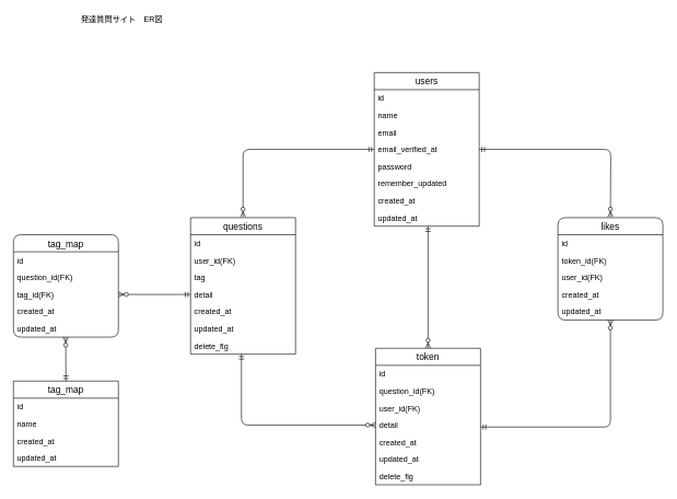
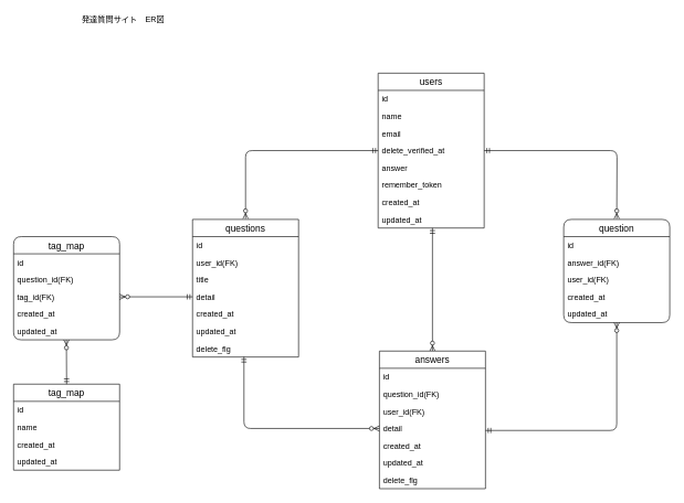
  <mxCell id="0" />
  <mxCell id="1" parent="0" />
  <mxCell id="2" value="発達質問サイト　ER図" style="text;html=1;align=center;verticalAlign=middle;resizable=0;points=[];autosize=1;" vertex="1" parent="1"><mxGeometry x="115" y="20" width="140" height="20" as="geometry" /></mxCell>
  <mxCell id="3" value="" style="fontSize=12;html=1;endArrow=ERzeroToMany;startArrow=ERmandOne;verticalAlign=middle;entryX=0.5;entryY=0;entryDx=0;entryDy=0;" edge="1" parent="1" target="24"><mxGeometry width="100" height="100" relative="1" as="geometry"><mxPoint x="652" y="344" as="sourcePoint" /><mxPoint x="649.41" y="454" as="targetPoint" /></mxGeometry></mxCell>
  <mxCell id="4" value="tag_map" style="swimlane;fontStyle=0;childLayout=stackLayout;horizontal=1;startSize=26;horizontalStack=0;resizeParent=1;resizeParentMax=0;resizeLast=0;collapsible=1;marginBottom=0;align=center;fontSize=14;rounded=1;" vertex="1" parent="1"><mxGeometry x="20" y="357" width="160" height="156" as="geometry" /></mxCell>
  <mxCell id="5" value="id" style="text;strokeColor=none;fillColor=none;spacingLeft=4;spacingRight=4;overflow=hidden;rotatable=0;points=[[0,0.5],[1,0.5]];portConstraint=eastwest;fontSize=12;" vertex="1" parent="4"><mxGeometry y="26" width="160" height="26" as="geometry" /></mxCell>
  <mxCell id="6" value="question_id(FK)" style="text;strokeColor=none;fillColor=none;spacingLeft=4;spacingRight=4;overflow=hidden;rotatable=0;points=[[0,0.5],[1,0.5]];portConstraint=eastwest;fontSize=12;" vertex="1" parent="4"><mxGeometry y="52" width="160" height="26" as="geometry" /></mxCell>
  <mxCell id="7" value="tag_id(FK)" style="text;strokeColor=none;fillColor=none;spacingLeft=4;spacingRight=4;overflow=hidden;rotatable=0;points=[[0,0.5],[1,0.5]];portConstraint=eastwest;fontSize=12;" vertex="1" parent="4"><mxGeometry y="78" width="160" height="26" as="geometry" /></mxCell>
  <mxCell id="8" value="created_at" style="text;strokeColor=none;fillColor=none;spacingLeft=4;spacingRight=4;overflow=hidden;rotatable=0;points=[[0,0.5],[1,0.5]];portConstraint=eastwest;fontSize=12;" vertex="1" parent="4"><mxGeometry y="104" width="160" height="26" as="geometry" /></mxCell>
  <mxCell id="9" value="updated_at" style="text;strokeColor=none;fillColor=none;spacingLeft=4;spacingRight=4;overflow=hidden;rotatable=0;points=[[0,0.5],[1,0.5]];portConstraint=eastwest;fontSize=12;" vertex="1" parent="4"><mxGeometry y="130" width="160" height="26" as="geometry" /></mxCell>
  <mxCell id="10" value="tag_map" style="swimlane;fontStyle=0;childLayout=stackLayout;horizontal=1;startSize=26;horizontalStack=0;resizeParent=1;resizeParentMax=0;resizeLast=0;collapsible=1;marginBottom=0;align=center;fontSize=14;" vertex="1" parent="1"><mxGeometry x="20" y="580" width="160" height="130" as="geometry" /></mxCell>
  <mxCell id="11" value="id" style="text;strokeColor=none;fillColor=none;spacingLeft=4;spacingRight=4;overflow=hidden;rotatable=0;points=[[0,0.5],[1,0.5]];portConstraint=eastwest;fontSize=12;" vertex="1" parent="10"><mxGeometry y="26" width="160" height="26" as="geometry" /></mxCell>
  <mxCell id="12" value="name" style="text;strokeColor=none;fillColor=none;spacingLeft=4;spacingRight=4;overflow=hidden;rotatable=0;points=[[0,0.5],[1,0.5]];portConstraint=eastwest;fontSize=12;" vertex="1" parent="10"><mxGeometry y="52" width="160" height="26" as="geometry" /></mxCell>
  <mxCell id="13" value="created_at" style="text;strokeColor=none;fillColor=none;spacingLeft=4;spacingRight=4;overflow=hidden;rotatable=0;points=[[0,0.5],[1,0.5]];portConstraint=eastwest;fontSize=12;" vertex="1" parent="10"><mxGeometry y="78" width="160" height="26" as="geometry" /></mxCell>
  <mxCell id="14" value="updated_at" style="text;strokeColor=none;fillColor=none;spacingLeft=4;spacingRight=4;overflow=hidden;rotatable=0;points=[[0,0.5],[1,0.5]];portConstraint=eastwest;fontSize=12;" vertex="1" parent="10"><mxGeometry y="104" width="160" height="26" as="geometry" /></mxCell>
  <mxCell id="15" value="users" style="swimlane;fontStyle=0;childLayout=stackLayout;horizontal=1;startSize=26;horizontalStack=0;resizeParent=1;resizeParentMax=0;resizeLast=0;collapsible=1;marginBottom=0;align=center;fontSize=14;" vertex="1" parent="1"><mxGeometry x="570" y="110" width="160" height="234" as="geometry" /></mxCell>
  <mxCell id="16" value="id" style="text;strokeColor=none;fillColor=none;spacingLeft=4;spacingRight=4;overflow=hidden;rotatable=0;points=[[0,0.5],[1,0.5]];portConstraint=eastwest;fontSize=12;" vertex="1" parent="15"><mxGeometry y="26" width="160" height="26" as="geometry" /></mxCell>
  <mxCell id="17" value="name&#10;" style="text;strokeColor=none;fillColor=none;spacingLeft=4;spacingRight=4;overflow=hidden;rotatable=0;points=[[0,0.5],[1,0.5]];portConstraint=eastwest;fontSize=12;" vertex="1" parent="15"><mxGeometry y="52" width="160" height="26" as="geometry" /></mxCell>
  <mxCell id="18" value="email" style="text;strokeColor=none;fillColor=none;spacingLeft=4;spacingRight=4;overflow=hidden;rotatable=0;points=[[0,0.5],[1,0.5]];portConstraint=eastwest;fontSize=12;" vertex="1" parent="15"><mxGeometry y="78" width="160" height="26" as="geometry" /></mxCell>
- <mxCell id="19" value="email_verified_at" style="text;strokeColor=none;fillColor=none;spacingLeft=4;spacingRight=4;overflow=hidden;rotatable=0;points=[[0,0.5],[1,0.5]];portConstraint=eastwest;fontSize=12;" vertex="1" parent="15"><mxGeometry y="104" width="160" height="26" as="geometry" /></mxCell>
- <mxCell id="20" value="password" style="text;strokeColor=none;fillColor=none;spacingLeft=4;spacingRight=4;overflow=hidden;rotatable=0;points=[[0,0.5],[1,0.5]];portConstraint=eastwest;fontSize=12;" vertex="1" parent="15"><mxGeometry y="130" width="160" height="26" as="geometry" /></mxCell>
- <mxCell id="21" value="remember_updated" style="text;strokeColor=none;fillColor=none;spacingLeft=4;spacingRight=4;overflow=hidden;rotatable=0;points=[[0,0.5],[1,0.5]];portConstraint=eastwest;fontSize=12;" vertex="1" parent="15"><mxGeometry y="156" width="160" height="26" as="geometry" /></mxCell>
+ <mxCell id="19" value="delete_verified_at" style="text;strokeColor=none;fillColor=none;spacingLeft=4;spacingRight=4;overflow=hidden;rotatable=0;points=[[0,0.5],[1,0.5]];portConstraint=eastwest;fontSize=12;" vertex="1" parent="15"><mxGeometry y="104" width="160" height="26" as="geometry" /></mxCell>
+ <mxCell id="20" value="answer" style="text;strokeColor=none;fillColor=none;spacingLeft=4;spacingRight=4;overflow=hidden;rotatable=0;points=[[0,0.5],[1,0.5]];portConstraint=eastwest;fontSize=12;" vertex="1" parent="15"><mxGeometry y="130" width="160" height="26" as="geometry" /></mxCell>
+ <mxCell id="21" value="remember_token" style="text;strokeColor=none;fillColor=none;spacingLeft=4;spacingRight=4;overflow=hidden;rotatable=0;points=[[0,0.5],[1,0.5]];portConstraint=eastwest;fontSize=12;" vertex="1" parent="15"><mxGeometry y="156" width="160" height="26" as="geometry" /></mxCell>
  <mxCell id="22" value="created_at" style="text;strokeColor=none;fillColor=none;spacingLeft=4;spacingRight=4;overflow=hidden;rotatable=0;points=[[0,0.5],[1,0.5]];portConstraint=eastwest;fontSize=12;" vertex="1" parent="15"><mxGeometry y="182" width="160" height="26" as="geometry" /></mxCell>
  <mxCell id="23" value="updated_at" style="text;strokeColor=none;fillColor=none;spacingLeft=4;spacingRight=4;overflow=hidden;rotatable=0;points=[[0,0.5],[1,0.5]];portConstraint=eastwest;fontSize=12;" vertex="1" parent="15"><mxGeometry y="208" width="160" height="26" as="geometry" /></mxCell>
- <mxCell id="24" value="token" style="swimlane;fontStyle=0;childLayout=stackLayout;horizontal=1;startSize=26;horizontalStack=0;resizeParent=1;resizeParentMax=0;resizeLast=0;collapsible=1;marginBottom=0;align=center;fontSize=14;" vertex="1" parent="1"><mxGeometry x="572" y="530" width="160" height="208" as="geometry" /></mxCell>
+ <mxCell id="24" value="answers" style="swimlane;fontStyle=0;childLayout=stackLayout;horizontal=1;startSize=26;horizontalStack=0;resizeParent=1;resizeParentMax=0;resizeLast=0;collapsible=1;marginBottom=0;align=center;fontSize=14;" vertex="1" parent="1"><mxGeometry x="572" y="530" width="160" height="208" as="geometry" /></mxCell>
  <mxCell id="25" value="id" style="text;strokeColor=none;fillColor=none;spacingLeft=4;spacingRight=4;overflow=hidden;rotatable=0;points=[[0,0.5],[1,0.5]];portConstraint=eastwest;fontSize=12;" vertex="1" parent="24"><mxGeometry y="26" width="160" height="26" as="geometry" /></mxCell>
  <mxCell id="26" value="question_id(FK)" style="text;strokeColor=none;fillColor=none;spacingLeft=4;spacingRight=4;overflow=hidden;rotatable=0;points=[[0,0.5],[1,0.5]];portConstraint=eastwest;fontSize=12;" vertex="1" parent="24"><mxGeometry y="52" width="160" height="26" as="geometry" /></mxCell>
  <mxCell id="27" value="user_id(FK)" style="text;strokeColor=none;fillColor=none;spacingLeft=4;spacingRight=4;overflow=hidden;rotatable=0;points=[[0,0.5],[1,0.5]];portConstraint=eastwest;fontSize=12;" vertex="1" parent="24"><mxGeometry y="78" width="160" height="26" as="geometry" /></mxCell>
  <mxCell id="28" value="detail" style="text;strokeColor=none;fillColor=none;spacingLeft=4;spacingRight=4;overflow=hidden;rotatable=0;points=[[0,0.5],[1,0.5]];portConstraint=eastwest;fontSize=12;" vertex="1" parent="24"><mxGeometry y="104" width="160" height="26" as="geometry" /></mxCell>
  <mxCell id="29" value="created_at" style="text;strokeColor=none;fillColor=none;spacingLeft=4;spacingRight=4;overflow=hidden;rotatable=0;points=[[0,0.5],[1,0.5]];portConstraint=eastwest;fontSize=12;" vertex="1" parent="24"><mxGeometry y="130" width="160" height="26" as="geometry" /></mxCell>
  <mxCell id="30" value="updated_at" style="text;strokeColor=none;fillColor=none;spacingLeft=4;spacingRight=4;overflow=hidden;rotatable=0;points=[[0,0.5],[1,0.5]];portConstraint=eastwest;fontSize=12;" vertex="1" parent="24"><mxGeometry y="156" width="160" height="26" as="geometry" /></mxCell>
  <mxCell id="31" value="delete_flg" style="text;strokeColor=none;fillColor=none;spacingLeft=4;spacingRight=4;overflow=hidden;rotatable=0;points=[[0,0.5],[1,0.5]];portConstraint=eastwest;fontSize=12;" vertex="1" parent="24"><mxGeometry y="182" width="160" height="26" as="geometry" /></mxCell>
  <mxCell id="32" value="questions" style="swimlane;fontStyle=0;childLayout=stackLayout;horizontal=1;startSize=26;horizontalStack=0;resizeParent=1;resizeParentMax=0;resizeLast=0;collapsible=1;marginBottom=0;align=center;fontSize=14;" vertex="1" parent="1"><mxGeometry x="290" y="331" width="160" height="208" as="geometry" /></mxCell>
  <mxCell id="33" value="id" style="text;strokeColor=none;fillColor=none;spacingLeft=4;spacingRight=4;overflow=hidden;rotatable=0;points=[[0,0.5],[1,0.5]];portConstraint=eastwest;fontSize=12;" vertex="1" parent="32"><mxGeometry y="26" width="160" height="26" as="geometry" /></mxCell>
  <mxCell id="34" value="user_id(FK)" style="text;strokeColor=none;fillColor=none;spacingLeft=4;spacingRight=4;overflow=hidden;rotatable=0;points=[[0,0.5],[1,0.5]];portConstraint=eastwest;fontSize=12;" vertex="1" parent="32"><mxGeometry y="52" width="160" height="26" as="geometry" /></mxCell>
- <mxCell id="35" value="tag" style="text;strokeColor=none;fillColor=none;spacingLeft=4;spacingRight=4;overflow=hidden;rotatable=0;points=[[0,0.5],[1,0.5]];portConstraint=eastwest;fontSize=12;" vertex="1" parent="32"><mxGeometry y="78" width="160" height="26" as="geometry" /></mxCell>
+ <mxCell id="35" value="title" style="text;strokeColor=none;fillColor=none;spacingLeft=4;spacingRight=4;overflow=hidden;rotatable=0;points=[[0,0.5],[1,0.5]];portConstraint=eastwest;fontSize=12;" vertex="1" parent="32"><mxGeometry y="78" width="160" height="26" as="geometry" /></mxCell>
  <mxCell id="36" value="detail" style="text;strokeColor=none;fillColor=none;spacingLeft=4;spacingRight=4;overflow=hidden;rotatable=0;points=[[0,0.5],[1,0.5]];portConstraint=eastwest;fontSize=12;" vertex="1" parent="32"><mxGeometry y="104" width="160" height="26" as="geometry" /></mxCell>
  <mxCell id="37" value="created_at" style="text;strokeColor=none;fillColor=none;spacingLeft=4;spacingRight=4;overflow=hidden;rotatable=0;points=[[0,0.5],[1,0.5]];portConstraint=eastwest;fontSize=12;" vertex="1" parent="32"><mxGeometry y="130" width="160" height="26" as="geometry" /></mxCell>
  <mxCell id="38" value="updated_at" style="text;strokeColor=none;fillColor=none;spacingLeft=4;spacingRight=4;overflow=hidden;rotatable=0;points=[[0,0.5],[1,0.5]];portConstraint=eastwest;fontSize=12;" vertex="1" parent="32"><mxGeometry y="156" width="160" height="26" as="geometry" /></mxCell>
  <mxCell id="39" value="delete_flg" style="text;strokeColor=none;fillColor=none;spacingLeft=4;spacingRight=4;overflow=hidden;rotatable=0;points=[[0,0.5],[1,0.5]];portConstraint=eastwest;fontSize=12;" vertex="1" parent="32"><mxGeometry y="182" width="160" height="26" as="geometry" /></mxCell>
  <mxCell id="40" value="" style="edgeStyle=orthogonalEdgeStyle;fontSize=12;html=1;endArrow=ERzeroToMany;startArrow=ERmandOne;exitX=1;exitY=0.5;exitDx=0;exitDy=0;" edge="1" parent="1" source="19"><mxGeometry width="100" height="100" relative="1" as="geometry"><mxPoint x="760" y="220" as="sourcePoint" /><mxPoint x="930" y="330" as="targetPoint" /></mxGeometry></mxCell>
  <mxCell id="41" value="" style="edgeStyle=elbowEdgeStyle;fontSize=12;html=1;endArrow=ERzeroToMany;startArrow=ERmandOne;elbow=vertical;" edge="1" parent="1" target="47"><mxGeometry width="100" height="100" relative="1" as="geometry"><mxPoint x="732" y="650" as="sourcePoint" /><mxPoint x="832" y="550" as="targetPoint" /><Array as="points"><mxPoint x="840" y="650" /><mxPoint x="840" y="640" /></Array></mxGeometry></mxCell>
- <mxCell id="42" value="likes" style="swimlane;fontStyle=0;childLayout=stackLayout;horizontal=1;startSize=26;horizontalStack=0;resizeParent=1;resizeParentMax=0;resizeLast=0;collapsible=1;marginBottom=0;align=center;fontSize=14;rounded=1;" vertex="1" parent="1"><mxGeometry x="850" y="331" width="160" height="156" as="geometry" /></mxCell>
+ <mxCell id="42" value="question" style="swimlane;fontStyle=0;childLayout=stackLayout;horizontal=1;startSize=26;horizontalStack=0;resizeParent=1;resizeParentMax=0;resizeLast=0;collapsible=1;marginBottom=0;align=center;fontSize=14;rounded=1;" vertex="1" parent="1"><mxGeometry x="850" y="331" width="160" height="156" as="geometry" /></mxCell>
  <mxCell id="43" value="id" style="text;strokeColor=none;fillColor=none;spacingLeft=4;spacingRight=4;overflow=hidden;rotatable=0;points=[[0,0.5],[1,0.5]];portConstraint=eastwest;fontSize=12;" vertex="1" parent="42"><mxGeometry y="26" width="160" height="26" as="geometry" /></mxCell>
- <mxCell id="44" value="token_id(FK)" style="text;strokeColor=none;fillColor=none;spacingLeft=4;spacingRight=4;overflow=hidden;rotatable=0;points=[[0,0.5],[1,0.5]];portConstraint=eastwest;fontSize=12;" vertex="1" parent="42"><mxGeometry y="52" width="160" height="26" as="geometry" /></mxCell>
+ <mxCell id="44" value="answer_id(FK)" style="text;strokeColor=none;fillColor=none;spacingLeft=4;spacingRight=4;overflow=hidden;rotatable=0;points=[[0,0.5],[1,0.5]];portConstraint=eastwest;fontSize=12;" vertex="1" parent="42"><mxGeometry y="52" width="160" height="26" as="geometry" /></mxCell>
  <mxCell id="45" value="user_id(FK)" style="text;strokeColor=none;fillColor=none;spacingLeft=4;spacingRight=4;overflow=hidden;rotatable=0;points=[[0,0.5],[1,0.5]];portConstraint=eastwest;fontSize=12;" vertex="1" parent="42"><mxGeometry y="78" width="160" height="26" as="geometry" /></mxCell>
  <mxCell id="46" value="created_at" style="text;strokeColor=none;fillColor=none;spacingLeft=4;spacingRight=4;overflow=hidden;rotatable=0;points=[[0,0.5],[1,0.5]];portConstraint=eastwest;fontSize=12;" vertex="1" parent="42"><mxGeometry y="104" width="160" height="26" as="geometry" /></mxCell>
  <mxCell id="47" value="updated_at" style="text;strokeColor=none;fillColor=none;spacingLeft=4;spacingRight=4;overflow=hidden;rotatable=0;points=[[0,0.5],[1,0.5]];portConstraint=eastwest;fontSize=12;" vertex="1" parent="42"><mxGeometry y="130" width="160" height="26" as="geometry" /></mxCell>
  <mxCell id="48" value="" style="edgeStyle=elbowEdgeStyle;fontSize=12;html=1;endArrow=ERzeroToMany;startArrow=ERmandOne;exitX=0;exitY=0.5;exitDx=0;exitDy=0;" edge="1" parent="1" source="19"><mxGeometry width="100" height="100" relative="1" as="geometry"><mxPoint x="350" y="240" as="sourcePoint" /><mxPoint x="370" y="330" as="targetPoint" /><Array as="points"><mxPoint x="370" y="300" /></Array></mxGeometry></mxCell>
  <mxCell id="49" value="" style="edgeStyle=orthogonalEdgeStyle;fontSize=12;html=1;endArrow=ERzeroToMany;startArrow=ERmandOne;exitX=0.485;exitY=0.984;exitDx=0;exitDy=0;exitPerimeter=0;entryX=0;entryY=0.5;entryDx=0;entryDy=0;" edge="1" parent="1" source="39" target="28"><mxGeometry width="100" height="100" relative="1" as="geometry"><mxPoint x="320" y="530" as="sourcePoint" /><mxPoint x="420" y="430" as="targetPoint" /></mxGeometry></mxCell>
  <mxCell id="50" value="" style="fontSize=12;html=1;endArrow=ERzeroToMany;startArrow=ERmandOne;exitX=0;exitY=0.5;exitDx=0;exitDy=0;entryX=1;entryY=0.5;entryDx=0;entryDy=0;" edge="1" parent="1" source="36" target="7"><mxGeometry width="100" height="100" relative="1" as="geometry"><mxPoint x="320" y="530" as="sourcePoint" /><mxPoint x="190" y="448" as="targetPoint" /></mxGeometry></mxCell>
  <mxCell id="51" value="" style="fontSize=12;html=1;endArrow=ERzeroToMany;startArrow=ERmandOne;exitX=0.5;exitY=0;exitDx=0;exitDy=0;entryX=0.498;entryY=1;entryDx=0;entryDy=0;entryPerimeter=0;" edge="1" parent="1" source="10" target="9"><mxGeometry width="100" height="100" relative="1" as="geometry"><mxPoint x="430" y="570" as="sourcePoint" /><mxPoint x="530" y="470" as="targetPoint" /></mxGeometry></mxCell>
